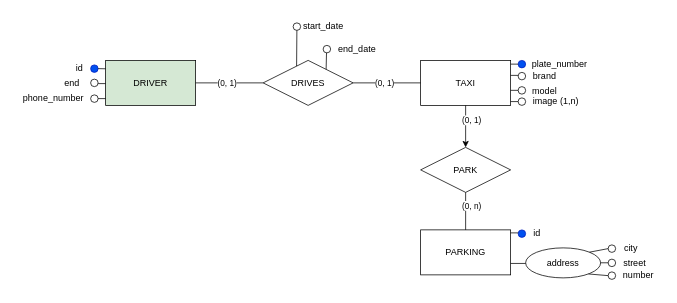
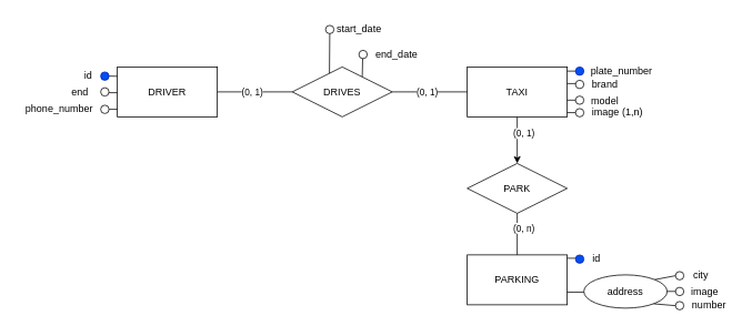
  <mxCell id="0" />
  <mxCell id="1" parent="0" />
- <mxCell id="2" value="DRIVER" style="rounded=0;whiteSpace=wrap;html=1;fillColor=#d5e8d4;" parent="1" vertex="1"><mxGeometry x="140" y="80" width="120" height="60" as="geometry" /></mxCell>
+ <mxCell id="2" value="DRIVER" style="rounded=0;whiteSpace=wrap;html=1;" parent="1" vertex="1"><mxGeometry x="140" y="80" width="120" height="60" as="geometry" /></mxCell>
  <mxCell id="3" value="TAXI" style="rounded=0;whiteSpace=wrap;html=1;" parent="1" vertex="1"><mxGeometry x="560" y="80" width="120" height="60" as="geometry" /></mxCell>
  <mxCell id="4" value="DRIVES" style="shape=rhombus;perimeter=rhombusPerimeter;whiteSpace=wrap;html=1;align=center;" parent="1" vertex="1"><mxGeometry x="350" y="80" width="120" height="60" as="geometry" /></mxCell>
  <mxCell id="5" value="" style="endArrow=none;html=1;rounded=0;entryX=0;entryY=0.5;entryDx=0;entryDy=0;" parent="1" target="4" edge="1"><mxGeometry width="50" height="50" relative="1" as="geometry"><mxPoint x="260" y="110" as="sourcePoint" /><mxPoint x="310" y="60" as="targetPoint" /></mxGeometry></mxCell>
  <mxCell id="6" value="(0, 1)" style="edgeLabel;html=1;align=center;verticalAlign=middle;resizable=0;points=[];" parent="5" vertex="1" connectable="0"><mxGeometry x="-0.268" y="-1" relative="1" as="geometry"><mxPoint x="8" y="-1" as="offset" /></mxGeometry></mxCell>
  <mxCell id="7" value="" style="endArrow=none;html=1;rounded=0;entryX=0;entryY=0.5;entryDx=0;entryDy=0;" parent="1" target="3" edge="1"><mxGeometry width="50" height="50" relative="1" as="geometry"><mxPoint x="470" y="110" as="sourcePoint" /><mxPoint x="556" y="111" as="targetPoint" /></mxGeometry></mxCell>
  <mxCell id="8" value="(0, 1)" style="edgeLabel;html=1;align=center;verticalAlign=middle;resizable=0;points=[];" parent="7" vertex="1" connectable="0"><mxGeometry x="-0.268" y="-1" relative="1" as="geometry"><mxPoint x="8" y="-1" as="offset" /></mxGeometry></mxCell>
  <mxCell id="9" value="PARKING" style="rounded=0;whiteSpace=wrap;html=1;" parent="1" vertex="1"><mxGeometry x="560" y="306" width="120" height="60" as="geometry" /></mxCell>
  <mxCell id="10" value="PARK" style="shape=rhombus;perimeter=rhombusPerimeter;whiteSpace=wrap;html=1;align=center;" parent="1" vertex="1"><mxGeometry x="560" y="196" width="120" height="60" as="geometry" /></mxCell>
  <mxCell id="11" value="" style="endArrow=classic;html=1;rounded=0;entryX=0.5;entryY=0;entryDx=0;entryDy=0;exitX=0.5;exitY=1;exitDx=0;exitDy=0;" parent="1" source="3" target="10" edge="1"><mxGeometry width="50" height="50" relative="1" as="geometry"><mxPoint x="570" y="140" as="sourcePoint" /><mxPoint x="520" y="176" as="targetPoint" /></mxGeometry></mxCell>
  <mxCell id="12" value="(0, 1)" style="edgeLabel;html=1;align=center;verticalAlign=middle;resizable=0;points=[];" parent="11" vertex="1" connectable="0"><mxGeometry x="-0.268" y="-1" relative="1" as="geometry"><mxPoint x="8" y="-1" as="offset" /></mxGeometry></mxCell>
  <mxCell id="13" value="" style="endArrow=none;html=1;rounded=0;entryX=0.5;entryY=0;entryDx=0;entryDy=0;" parent="1" target="9" edge="1"><mxGeometry width="50" height="50" relative="1" as="geometry"><mxPoint x="620" y="256" as="sourcePoint" /><mxPoint x="710" y="256" as="targetPoint" /></mxGeometry></mxCell>
  <mxCell id="14" value="(0, n)" style="edgeLabel;html=1;align=center;verticalAlign=middle;resizable=0;points=[];" parent="13" vertex="1" connectable="0"><mxGeometry x="-0.268" y="-1" relative="1" as="geometry"><mxPoint x="8" y="-1" as="offset" /></mxGeometry></mxCell>
  <mxCell id="15" value="" style="ellipse;whiteSpace=wrap;html=1;aspect=fixed;fillColor=#0050ef;fontColor=#ffffff;strokeColor=#001DBC;" parent="1" vertex="1"><mxGeometry x="120" y="86" width="10" height="10" as="geometry" /></mxCell>
  <mxCell id="16" value="" style="ellipse;whiteSpace=wrap;html=1;aspect=fixed;" parent="1" vertex="1"><mxGeometry x="120" y="105" width="10" height="10" as="geometry" /></mxCell>
  <mxCell id="17" value="" style="ellipse;whiteSpace=wrap;html=1;aspect=fixed;" parent="1" vertex="1"><mxGeometry x="120" y="126" width="10" height="10" as="geometry" /></mxCell>
  <mxCell id="18" value="id" style="text;html=1;align=center;verticalAlign=middle;resizable=0;points=[];autosize=1;strokeColor=none;fillColor=none;" parent="1" vertex="1"><mxGeometry x="90" y="75" width="30" height="30" as="geometry" /></mxCell>
  <mxCell id="19" value="end" style="text;html=1;align=center;verticalAlign=middle;resizable=0;points=[];autosize=1;strokeColor=none;fillColor=none;" parent="1" vertex="1"><mxGeometry x="70" y="95" width="50" height="30" as="geometry" /></mxCell>
  <mxCell id="20" value="phone_number" style="text;html=1;align=center;verticalAlign=middle;resizable=0;points=[];autosize=1;strokeColor=none;fillColor=none;" parent="1" vertex="1"><mxGeometry x="20" y="115" width="100" height="30" as="geometry" /></mxCell>
  <mxCell id="21" value="" style="ellipse;whiteSpace=wrap;html=1;aspect=fixed;fillColor=#0050ef;fontColor=#ffffff;strokeColor=#001DBC;" parent="1" vertex="1"><mxGeometry x="690" y="80" width="10" height="10" as="geometry" /></mxCell>
  <mxCell id="22" value="" style="ellipse;whiteSpace=wrap;html=1;aspect=fixed;" parent="1" vertex="1"><mxGeometry x="690" y="96" width="10" height="10" as="geometry" /></mxCell>
  <mxCell id="23" value="" style="ellipse;whiteSpace=wrap;html=1;aspect=fixed;" parent="1" vertex="1"><mxGeometry x="690" y="115" width="10" height="10" as="geometry" /></mxCell>
  <mxCell id="24" value="plate_number" style="text;html=1;align=center;verticalAlign=middle;resizable=0;points=[];autosize=1;strokeColor=none;fillColor=none;" parent="1" vertex="1"><mxGeometry x="695" y="70" width="100" height="30" as="geometry" /></mxCell>
  <mxCell id="25" value="brand" style="text;html=1;align=center;verticalAlign=middle;resizable=0;points=[];autosize=1;strokeColor=none;fillColor=none;" parent="1" vertex="1"><mxGeometry x="700" y="86" width="50" height="30" as="geometry" /></mxCell>
  <mxCell id="26" value="model" style="text;html=1;align=center;verticalAlign=middle;resizable=0;points=[];autosize=1;strokeColor=none;fillColor=none;" parent="1" vertex="1"><mxGeometry x="695" y="106" width="60" height="30" as="geometry" /></mxCell>
  <mxCell id="27" value="" style="ellipse;whiteSpace=wrap;html=1;aspect=fixed;" parent="1" vertex="1"><mxGeometry x="690" y="130" width="10" height="10" as="geometry" /></mxCell>
  <mxCell id="28" value="image (1,n)" style="text;html=1;align=center;verticalAlign=middle;resizable=0;points=[];autosize=1;strokeColor=none;fillColor=none;" parent="1" vertex="1"><mxGeometry x="700" y="120" width="80" height="30" as="geometry" /></mxCell>
  <mxCell id="29" value="address" style="ellipse;whiteSpace=wrap;html=1;align=center;" parent="1" vertex="1"><mxGeometry x="700" y="330" width="100" height="40" as="geometry" /></mxCell>
  <mxCell id="30" value="" style="ellipse;whiteSpace=wrap;html=1;aspect=fixed;" parent="1" vertex="1"><mxGeometry x="810" y="326" width="10" height="10" as="geometry" /></mxCell>
  <mxCell id="31" value="" style="ellipse;whiteSpace=wrap;html=1;aspect=fixed;" parent="1" vertex="1"><mxGeometry x="810" y="345" width="10" height="10" as="geometry" /></mxCell>
- <mxCell id="32" value="street" style="text;html=1;align=center;verticalAlign=middle;resizable=0;points=[];autosize=1;strokeColor=none;fillColor=none;" parent="1" vertex="1"><mxGeometry x="820" y="335" width="50" height="30" as="geometry" /></mxCell>
+ <mxCell id="32" value="image" style="text;html=1;align=center;verticalAlign=middle;resizable=0;points=[];autosize=1;strokeColor=none;fillColor=none;" parent="1" vertex="1"><mxGeometry x="820" y="335" width="50" height="30" as="geometry" /></mxCell>
  <mxCell id="33" value="" style="ellipse;whiteSpace=wrap;html=1;aspect=fixed;" parent="1" vertex="1"><mxGeometry x="810" y="362" width="10" height="10" as="geometry" /></mxCell>
  <mxCell id="34" value="number" style="text;html=1;align=center;verticalAlign=middle;resizable=0;points=[];autosize=1;strokeColor=none;fillColor=none;" parent="1" vertex="1"><mxGeometry x="820" y="352" width="60" height="30" as="geometry" /></mxCell>
  <mxCell id="35" value="city" style="text;html=1;align=center;verticalAlign=middle;resizable=0;points=[];autosize=1;strokeColor=none;fillColor=none;" parent="1" vertex="1"><mxGeometry x="820" y="316" width="40" height="30" as="geometry" /></mxCell>
  <mxCell id="36" value="" style="endArrow=none;html=1;rounded=0;entryX=0;entryY=0.5;entryDx=0;entryDy=0;exitX=1;exitY=0.5;exitDx=0;exitDy=0;" parent="1" edge="1"><mxGeometry width="50" height="50" relative="1" as="geometry"><mxPoint x="680" y="350.77" as="sourcePoint" /><mxPoint x="700" y="350.77" as="targetPoint" /></mxGeometry></mxCell>
  <mxCell id="37" value="" style="ellipse;whiteSpace=wrap;html=1;aspect=fixed;fillColor=#0050ef;fontColor=#ffffff;strokeColor=#001DBC;" parent="1" vertex="1"><mxGeometry x="690" y="306" width="10" height="10" as="geometry" /></mxCell>
  <mxCell id="38" value="id" style="text;html=1;align=center;verticalAlign=middle;resizable=0;points=[];autosize=1;strokeColor=none;fillColor=none;" parent="1" vertex="1"><mxGeometry x="700" y="296" width="30" height="30" as="geometry" /></mxCell>
  <mxCell id="39" value="start_date" style="text;html=1;align=center;verticalAlign=middle;resizable=0;points=[];autosize=1;strokeColor=none;fillColor=none;" parent="1" vertex="1"><mxGeometry x="390" y="20" width="80" height="30" as="geometry" /></mxCell>
  <mxCell id="40" value="end_date" style="text;html=1;align=center;verticalAlign=middle;resizable=0;points=[];autosize=1;strokeColor=none;fillColor=none;" parent="1" vertex="1"><mxGeometry x="440" y="50" width="70" height="30" as="geometry" /></mxCell>
  <mxCell id="41" value="" style="ellipse;whiteSpace=wrap;html=1;aspect=fixed;" parent="1" vertex="1"><mxGeometry x="390" y="30" width="10" height="10" as="geometry" /></mxCell>
  <mxCell id="42" value="" style="ellipse;whiteSpace=wrap;html=1;aspect=fixed;" parent="1" vertex="1"><mxGeometry x="430" y="60" width="10" height="10" as="geometry" /></mxCell>
  <mxCell id="43" value="" style="endArrow=none;html=1;rounded=0;entryX=0.001;entryY=0.187;entryDx=0;entryDy=0;entryPerimeter=0;exitX=1;exitY=0.5;exitDx=0;exitDy=0;" edge="1" parent="1" source="15" target="2"><mxGeometry width="50" height="50" relative="1" as="geometry"><mxPoint x="320" y="176" as="sourcePoint" /><mxPoint x="370" y="126" as="targetPoint" /></mxGeometry></mxCell>
  <mxCell id="44" value="" style="endArrow=none;html=1;rounded=0;entryX=0.001;entryY=0.187;entryDx=0;entryDy=0;entryPerimeter=0;exitX=1;exitY=0.5;exitDx=0;exitDy=0;" edge="1" parent="1"><mxGeometry width="50" height="50" relative="1" as="geometry"><mxPoint x="130" y="110.96" as="sourcePoint" /><mxPoint x="140" y="110.96" as="targetPoint" /></mxGeometry></mxCell>
  <mxCell id="45" value="" style="endArrow=none;html=1;rounded=0;entryX=0.001;entryY=0.187;entryDx=0;entryDy=0;entryPerimeter=0;exitX=1;exitY=0.5;exitDx=0;exitDy=0;" edge="1" parent="1"><mxGeometry width="50" height="50" relative="1" as="geometry"><mxPoint x="130" y="130.96" as="sourcePoint" /><mxPoint x="140" y="130.96" as="targetPoint" /></mxGeometry></mxCell>
  <mxCell id="46" value="" style="endArrow=none;html=1;rounded=0;entryX=0.001;entryY=0.187;entryDx=0;entryDy=0;entryPerimeter=0;exitX=1;exitY=0.5;exitDx=0;exitDy=0;" edge="1" parent="1"><mxGeometry width="50" height="50" relative="1" as="geometry"><mxPoint x="680" y="85" as="sourcePoint" /><mxPoint x="690" y="85" as="targetPoint" /></mxGeometry></mxCell>
  <mxCell id="47" value="" style="endArrow=none;html=1;rounded=0;entryX=0.001;entryY=0.187;entryDx=0;entryDy=0;entryPerimeter=0;exitX=1;exitY=0.5;exitDx=0;exitDy=0;" edge="1" parent="1"><mxGeometry width="50" height="50" relative="1" as="geometry"><mxPoint x="680" y="100" as="sourcePoint" /><mxPoint x="690" y="100" as="targetPoint" /></mxGeometry></mxCell>
  <mxCell id="48" value="" style="endArrow=none;html=1;rounded=0;entryX=0.001;entryY=0.187;entryDx=0;entryDy=0;entryPerimeter=0;exitX=1;exitY=0.5;exitDx=0;exitDy=0;" edge="1" parent="1"><mxGeometry width="50" height="50" relative="1" as="geometry"><mxPoint x="680" y="119.94" as="sourcePoint" /><mxPoint x="690" y="119.94" as="targetPoint" /></mxGeometry></mxCell>
  <mxCell id="49" value="" style="endArrow=none;html=1;rounded=0;entryX=0.001;entryY=0.187;entryDx=0;entryDy=0;entryPerimeter=0;exitX=1;exitY=0.5;exitDx=0;exitDy=0;" edge="1" parent="1"><mxGeometry width="50" height="50" relative="1" as="geometry"><mxPoint x="680" y="134.94" as="sourcePoint" /><mxPoint x="690" y="134.94" as="targetPoint" /></mxGeometry></mxCell>
  <mxCell id="50" value="" style="endArrow=none;html=1;rounded=0;exitX=0.5;exitY=1;exitDx=0;exitDy=0;entryX=0.372;entryY=0.125;entryDx=0;entryDy=0;entryPerimeter=0;" edge="1" parent="1" source="41" target="4"><mxGeometry width="50" height="50" relative="1" as="geometry"><mxPoint x="400" y="56" as="sourcePoint" /><mxPoint x="390" y="76" as="targetPoint" /></mxGeometry></mxCell>
  <mxCell id="51" value="" style="endArrow=none;html=1;rounded=0;exitX=0.5;exitY=1;exitDx=0;exitDy=0;entryX=0.7;entryY=0.197;entryDx=0;entryDy=0;entryPerimeter=0;" edge="1" parent="1" target="4"><mxGeometry width="50" height="50" relative="1" as="geometry"><mxPoint x="434.5" y="70" as="sourcePoint" /><mxPoint x="435.5" y="117" as="targetPoint" /></mxGeometry></mxCell>
  <mxCell id="52" value="" style="endArrow=none;html=1;rounded=0;entryX=0.372;entryY=0.125;entryDx=0;entryDy=0;entryPerimeter=0;" edge="1" parent="1"><mxGeometry width="50" height="50" relative="1" as="geometry"><mxPoint x="690" y="310" as="sourcePoint" /><mxPoint x="680" y="310" as="targetPoint" /></mxGeometry></mxCell>
  <mxCell id="53" value="" style="endArrow=none;html=1;rounded=0;entryX=0.372;entryY=0.125;entryDx=0;entryDy=0;entryPerimeter=0;" edge="1" parent="1"><mxGeometry width="50" height="50" relative="1" as="geometry"><mxPoint x="810" y="349.89" as="sourcePoint" /><mxPoint x="800" y="349.89" as="targetPoint" /></mxGeometry></mxCell>
  <mxCell id="54" value="" style="endArrow=none;html=1;rounded=0;entryX=0.372;entryY=0.125;entryDx=0;entryDy=0;entryPerimeter=0;exitX=0;exitY=0.5;exitDx=0;exitDy=0;" edge="1" parent="1" source="30"><mxGeometry width="50" height="50" relative="1" as="geometry"><mxPoint x="795" y="335.77" as="sourcePoint" /><mxPoint x="785" y="335.77" as="targetPoint" /></mxGeometry></mxCell>
  <mxCell id="55" value="" style="endArrow=none;html=1;rounded=0;entryX=0.839;entryY=0.87;entryDx=0;entryDy=0;entryPerimeter=0;exitX=0;exitY=0.5;exitDx=0;exitDy=0;" edge="1" parent="1" source="33" target="29"><mxGeometry width="50" height="50" relative="1" as="geometry"><mxPoint x="810" y="361.23" as="sourcePoint" /><mxPoint x="785" y="366" as="targetPoint" /></mxGeometry></mxCell>
